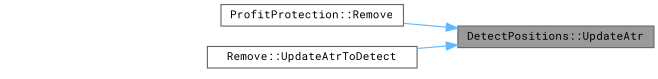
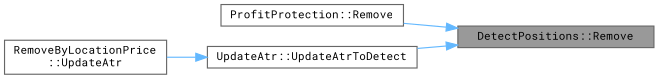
  digraph {
    fontname="Roboto Mono"
    rankdir=RL
    node [color=grey40 fillcolor=white fontname="Roboto Mono" fontsize=10 shape=box style=filled]
    edge [color=steelblue1 dir=back fontname="Roboto Mono" fontsize=10 labelfontname=Helvetica labelfontsize=10 style=solid]
-   n1 [color=gray40 fillcolor=grey60 fontcolor=black height=0.2 label="DetectPositions::UpdateAtr" width=0.4]
+   n1 [color=gray40 fillcolor=grey60 fontcolor=black height=0.2 label="DetectPositions::Remove" width=0.4]
    n2 [height=0.2 label="ProfitProtection::Remove" width=0.4]
-   n3 [height=0.2 label="Remove::UpdateAtrToDetect" width=0.4]
+   n3 [height=0.2 label="UpdateAtr::UpdateAtrToDetect" width=0.4]
+   n4 [height=0.2 label="RemoveByLocationPrice\l::UpdateAtr" width=0.4]
    n1 -> n2
    n1 -> n3
+   n3 -> n4
  }
